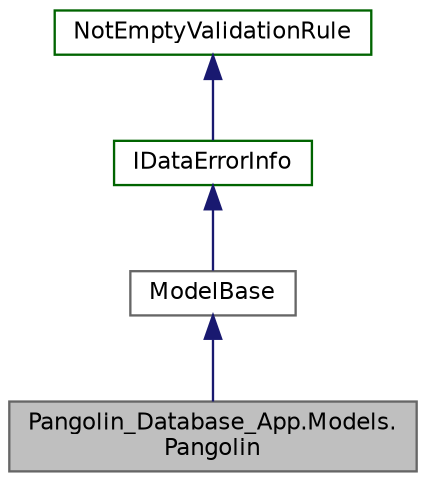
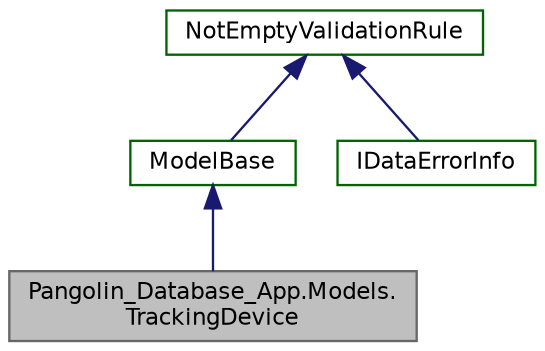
  digraph {
    node [color=gray40 fillcolor=white fontname=Helvetica fontsize=10 shape=record style=filled]
    edge [color=midnightblue dir=back fontname=Helvetica fontsize=10 labelfontname=Helvetica labelfontsize=10 style=solid]
-   n1 [fillcolor=grey75 fontcolor=black height=0.2 label="Pangolin_Database_App.Models.\lPangolin" width=0.4]
-   n2 [height=0.2 label=ModelBase width=0.4]
+   n1 [fillcolor=grey75 fontcolor=black height=0.2 label="Pangolin_Database_App.Models.\lTrackingDevice" width=0.4]
+   n2 [color=darkgreen height=0.2 label=ModelBase width=0.4]
    n3 [color=darkgreen height=0.2 label=NotEmptyValidationRule width=0.4]
    n4 [color=darkgreen height=0.2 label=IDataErrorInfo width=0.4]
    n2 -> n1
-   n4 -> n2
+   n3 -> n2
    n3 -> n4
  }
